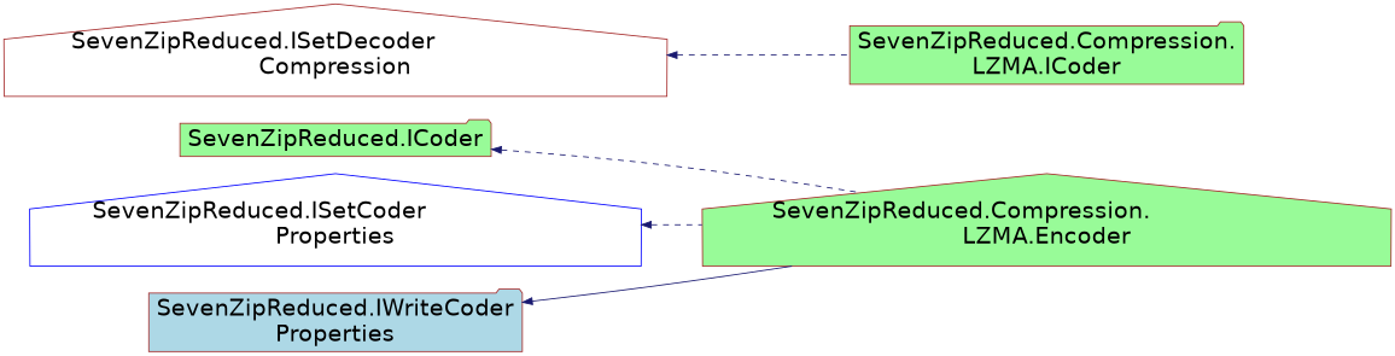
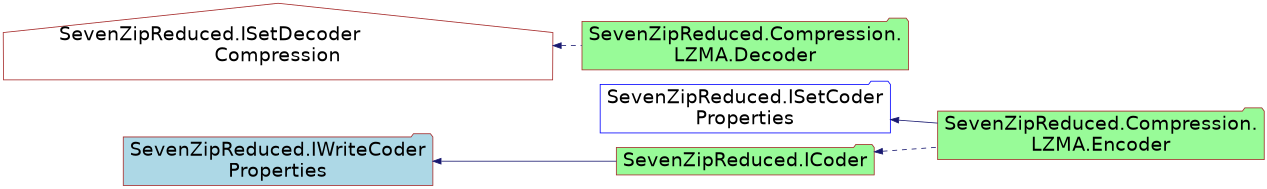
  digraph {
    rankdir=LR
    node [color=brown fillcolor=palegreen fontname=Helvetica fontsize=24 shape=folder style=filled]
    edge [color=midnightblue dir=back fontname=Helvetica fontsize=24 labelfontname=Helvetica labelfontsize=24 style=dashed]
    n1 [height=0.2 label="SevenZipReduced.ICoder" width=0.4]
-   n2 [height=0.2 label="SevenZipReduced.Compression.\lLZMA.Encoder" shape=house width=0.4]
-   n3 [height=0.2 label="SevenZipReduced.Compression.\lLZMA.ICoder" width=0.4]
-   n4 [color=blue fillcolor=white height=0.2 label="SevenZipReduced.ISetCoder\lProperties" shape=house width=0.4]
+   n2 [height=0.2 label="SevenZipReduced.Compression.\lLZMA.Encoder" width=0.4]
+   n3 [height=0.2 label="SevenZipReduced.Compression.\lLZMA.Decoder" width=0.4]
+   n4 [color=blue fillcolor=white height=0.2 label="SevenZipReduced.ISetCoder\lProperties" width=0.4]
    n5 [fillcolor=white height=0.2 label="SevenZipReduced.ISetDecoder\lCompression" shape=house width=0.4]
    n6 [fillcolor=lightblue height=0.2 label="SevenZipReduced.IWriteCoder\lProperties" width=0.4]
    n1 -> n2
-   n4 -> n2
+   n4 -> n2 [style=solid]
    n5 -> n3
-   n6 -> n2 [style=solid]
+   n6 -> n1 [style=solid]
  }
